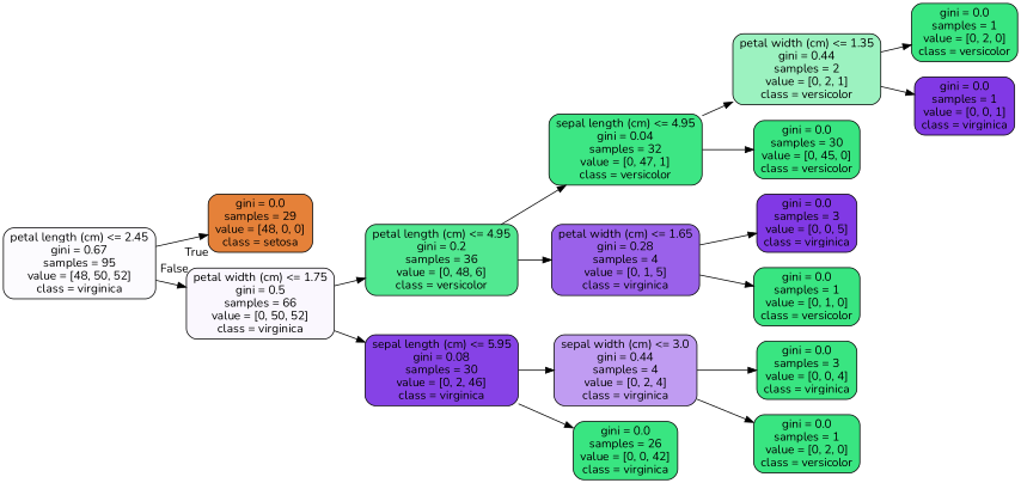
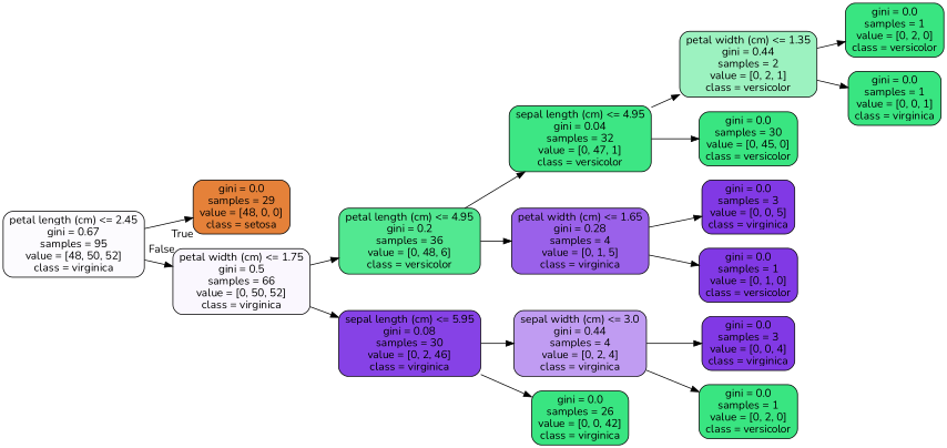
  digraph {
    fontname=Nunito
    rankdir=LR
    node [color=black fillcolor="#39e581" fontname=Nunito shape=box style="filled, rounded"]
    edge [fontname=Nunito]
    n1 [fillcolor="#fcfbfe" label="petal length (cm) <= 2.45\ngini = 0.67\nsamples = 95\nvalue = [48, 50, 52]\nclass = virginica"]
    n2 [fillcolor="#e58139" label="gini = 0.0\nsamples = 29\nvalue = [48, 0, 0]\nclass = setosa"]
    n3 [fillcolor="#faf7fe" label="petal width (cm) <= 1.75\ngini = 0.5\nsamples = 66\nvalue = [0, 50, 52]\nclass = virginica"]
    n4 [fillcolor="#52e891" label="petal length (cm) <= 4.95\ngini = 0.2\nsamples = 36\nvalue = [0, 48, 6]\nclass = versicolor"]
    n5 [fillcolor="#8642e6" label="sepal length (cm) <= 5.95\ngini = 0.08\nsamples = 30\nvalue = [0, 2, 46]\nclass = virginica"]
    n6 [fillcolor="#3de684" label="sepal length (cm) <= 4.95\ngini = 0.04\nsamples = 32\nvalue = [0, 47, 1]\nclass = versicolor"]
    n7 [fillcolor="#9a61ea" label="petal width (cm) <= 1.65\ngini = 0.28\nsamples = 4\nvalue = [0, 1, 5]\nclass = virginica"]
    n8 [fillcolor="#c09cf2" label="sepal width (cm) <= 3.0\ngini = 0.44\nsamples = 4\nvalue = [0, 2, 4]\nclass = virginica"]
    n9 [label="gini = 0.0\nsamples = 26\nvalue = [0, 0, 42]\nclass = virginica"]
    n10 [fillcolor="#9cf2c0" label="petal width (cm) <= 1.35\ngini = 0.44\nsamples = 2\nvalue = [0, 2, 1]\nclass = versicolor"]
    n11 [label="gini = 0.0\nsamples = 30\nvalue = [0, 45, 0]\nclass = versicolor"]
    n12 [fillcolor="#8139e5" label="gini = 0.0\nsamples = 3\nvalue = [0, 0, 5]\nclass = virginica"]
-   n13 [label="gini = 0.0\nsamples = 1\nvalue = [0, 1, 0]\nclass = versicolor"]
+   n13 [fillcolor="#8139e5" label="gini = 0.0\nsamples = 1\nvalue = [0, 1, 0]\nclass = versicolor"]
    n14 [label="gini = 0.0\nsamples = 1\nvalue = [0, 2, 0]\nclass = versicolor"]
-   n15 [fillcolor="#8139e5" label="gini = 0.0\nsamples = 1\nvalue = [0, 0, 1]\nclass = virginica"]
-   n16 [label="gini = 0.0\nsamples = 3\nvalue = [0, 0, 4]\nclass = virginica"]
+   n15 [label="gini = 0.0\nsamples = 1\nvalue = [0, 0, 1]\nclass = virginica"]
+   n16 [fillcolor="#8139e5" label="gini = 0.0\nsamples = 3\nvalue = [0, 0, 4]\nclass = virginica"]
    n17 [label="gini = 0.0\nsamples = 1\nvalue = [0, 2, 0]\nclass = versicolor"]
    n1 -> n2 [headlabel=True labelangle=45 labeldistance=2.5]
    n1 -> n3 [headlabel=False labelangle=-45 labeldistance=2.5]
    n3 -> n4
    n3 -> n5
    n4 -> n6
    n4 -> n7
    n5 -> n8
    n5 -> n9
    n6 -> n10
    n6 -> n11
    n7 -> n12
    n7 -> n13
    n8 -> n16
    n8 -> n17
    n10 -> n14
    n10 -> n15
  }
